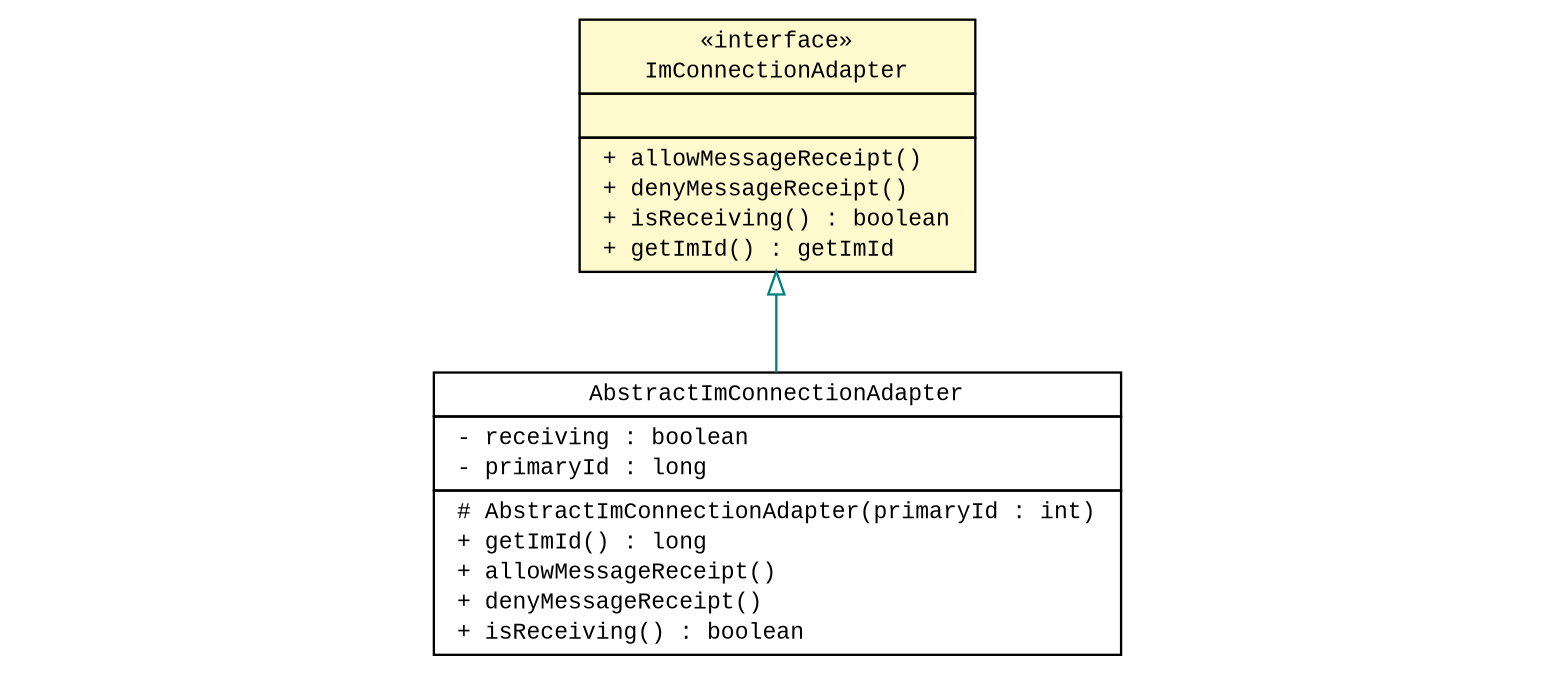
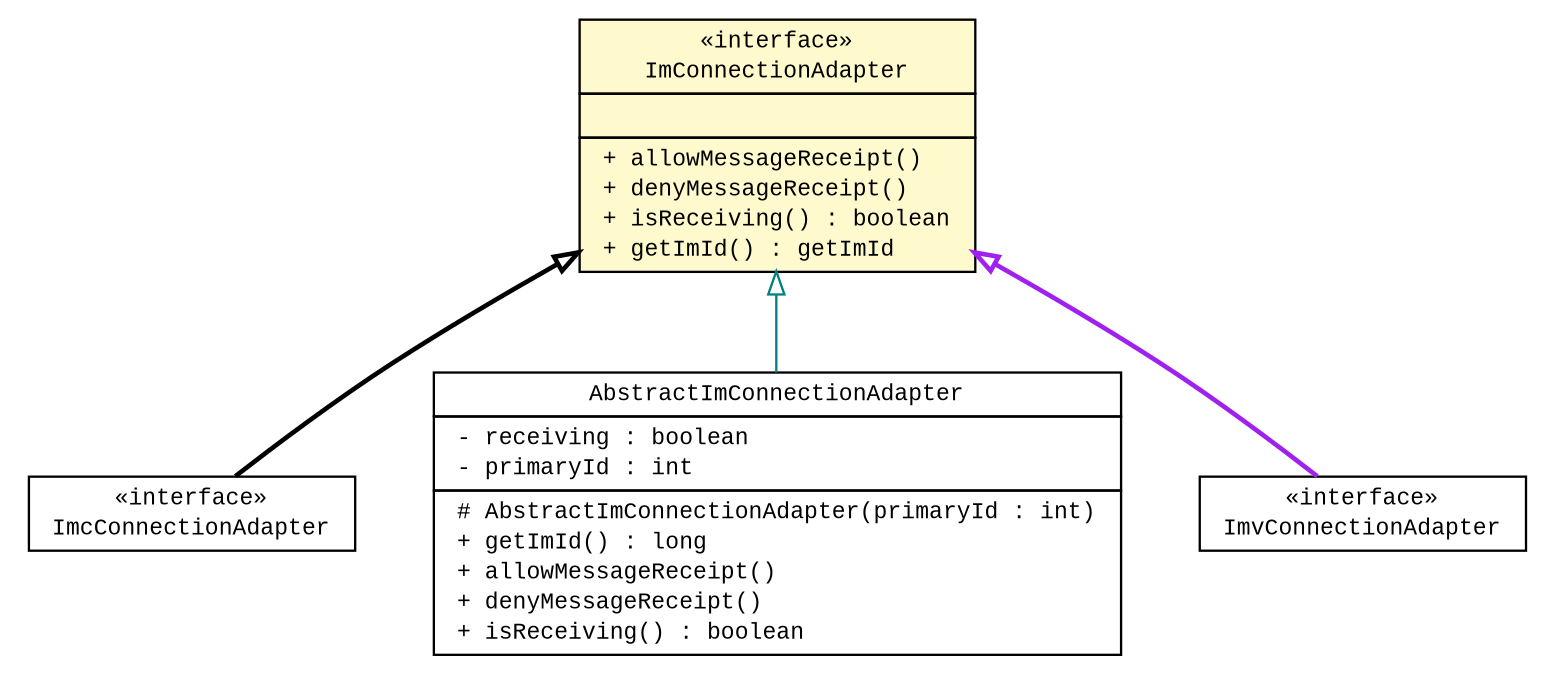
  digraph {
    fontname="Liberation Mono"
    nodesep=0.25
    ranksep=0.5
    node [fontcolor=black fontname="Liberation Mono" fontsize=10.0 shape=plaintext]
    edge [arrowtail=empty dir=back fontname="Liberation Mono" fontsize=10 headport=p labelfontname=Helvetica labelfontsize=10 style=bold tailport=p]
+   n1 [label=<<table title="de.hsbremen.tc.tnc.tnccs.adapter.connection.ImcConnectionAdapter" border="0" cellborder="1" cellspacing="0" cellpadding="2" port="p" href="./ImcConnectionAdapter.html"> 		<tr><td><table border="0" cellspacing="0" cellpadding="1"> <tr><td align="center" balign="center"> &#171;interface&#187; </td></tr> <tr><td align="center" balign="center"> ImcConnectionAdapter </td></tr> 		</table></td></tr> 		</table>>]
    n2 [label=<<table title="de.hsbremen.tc.tnc.tnccs.adapter.connection.ImConnectionAdapter" border="0" cellborder="1" cellspacing="0" cellpadding="2" port="p" bgcolor="lemonChiffon" href="./ImConnectionAdapter.html"> 		<tr><td><table border="0" cellspacing="0" cellpadding="1"> <tr><td align="center" balign="center"> &#171;interface&#187; </td></tr> <tr><td align="center" balign="center"> ImConnectionAdapter </td></tr> 		</table></td></tr> 		<tr><td><table border="0" cellspacing="0" cellpadding="1"> <tr><td align="left" balign="left">  </td></tr> 		</table></td></tr> 		<tr><td><table border="0" cellspacing="0" cellpadding="1"> <tr><td align="left" balign="left"> + allowMessageReceipt() </td></tr> <tr><td align="left" balign="left"> + denyMessageReceipt() </td></tr> <tr><td align="left" balign="left"> + isReceiving() : boolean </td></tr> <tr><td align="left" balign="left"> + getImId() : getImId </td></tr> 		</table></td></tr> 		</table>>]
-   n3 [label=<<table title="de.hsbremen.tc.tnc.tnccs.adapter.connection.AbstractImConnectionAdapter" border="0" cellborder="1" cellspacing="0" cellpadding="2" port="p" href="./AbstractImConnectionAdapter.html"> 		<tr><td><table border="0" cellspacing="0" cellpadding="1"> <tr><td align="center" balign="center"> AbstractImConnectionAdapter </td></tr> 		</table></td></tr> 		<tr><td><table border="0" cellspacing="0" cellpadding="1"> <tr><td align="left" balign="left"> - receiving : boolean </td></tr> <tr><td align="left" balign="left"> - primaryId : long </td></tr> 		</table></td></tr> 		<tr><td><table border="0" cellspacing="0" cellpadding="1"> <tr><td align="left" balign="left"> # AbstractImConnectionAdapter(primaryId : int) </td></tr> <tr><td align="left" balign="left"> + getImId() : long </td></tr> <tr><td align="left" balign="left"> + allowMessageReceipt() </td></tr> <tr><td align="left" balign="left"> + denyMessageReceipt() </td></tr> <tr><td align="left" balign="left"> + isReceiving() : boolean </td></tr> 		</table></td></tr> 		</table>>]
+   n3 [label=<<table title="de.hsbremen.tc.tnc.tnccs.adapter.connection.AbstractImConnectionAdapter" border="0" cellborder="1" cellspacing="0" cellpadding="2" port="p" href="./AbstractImConnectionAdapter.html"> 		<tr><td><table border="0" cellspacing="0" cellpadding="1"> <tr><td align="center" balign="center"> AbstractImConnectionAdapter </td></tr> 		</table></td></tr> 		<tr><td><table border="0" cellspacing="0" cellpadding="1"> <tr><td align="left" balign="left"> - receiving : boolean </td></tr> <tr><td align="left" balign="left"> - primaryId : int </td></tr> 		</table></td></tr> 		<tr><td><table border="0" cellspacing="0" cellpadding="1"> <tr><td align="left" balign="left"> # AbstractImConnectionAdapter(primaryId : int) </td></tr> <tr><td align="left" balign="left"> + getImId() : long </td></tr> <tr><td align="left" balign="left"> + allowMessageReceipt() </td></tr> <tr><td align="left" balign="left"> + denyMessageReceipt() </td></tr> <tr><td align="left" balign="left"> + isReceiving() : boolean </td></tr> 		</table></td></tr> 		</table>>]
+   n4 [label=<<table title="de.hsbremen.tc.tnc.tnccs.adapter.connection.ImvConnectionAdapter" border="0" cellborder="1" cellspacing="0" cellpadding="2" port="p" href="./ImvConnectionAdapter.html"> 		<tr><td><table border="0" cellspacing="0" cellpadding="1"> <tr><td align="center" balign="center"> &#171;interface&#187; </td></tr> <tr><td align="center" balign="center"> ImvConnectionAdapter </td></tr> 		</table></td></tr> 		</table>>]
+   n2 -> n1 [color=black]
    n2 -> n3 [color=teal style=solid]
+   n2 -> n4 [color=purple]
  }
